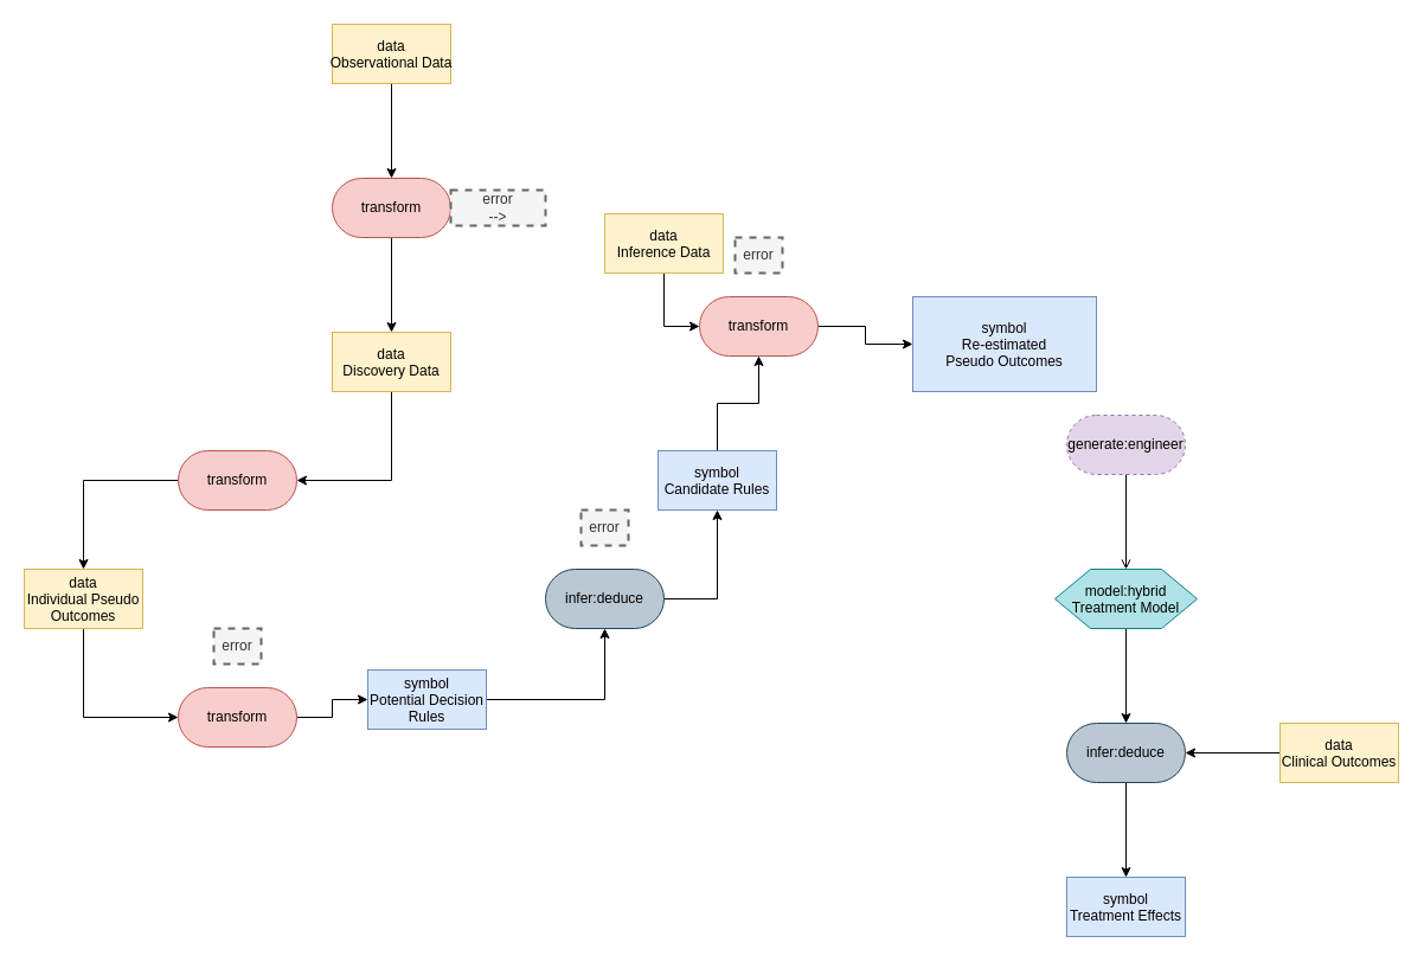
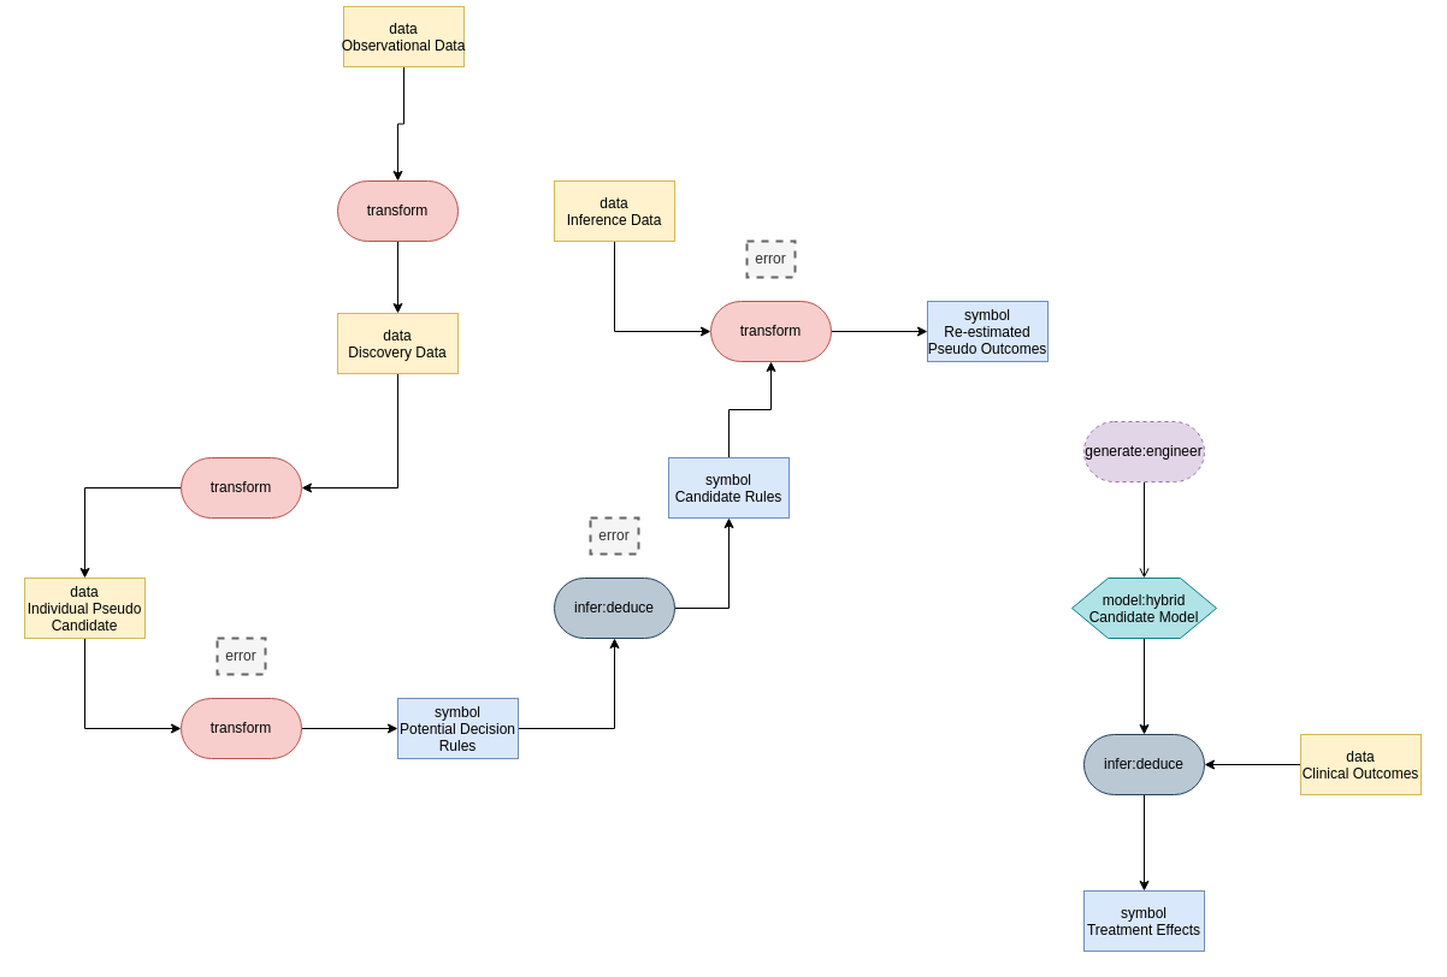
  <mxCell id="0" />
  <mxCell id="1" parent="0" />
  <mxCell id="2" style="edgeStyle=orthogonalEdgeStyle;rounded=0;orthogonalLoop=1;jettySize=auto;html=1;exitX=0.5;exitY=1;exitDx=0;exitDy=0;entryX=0.5;entryY=0;entryDx=0;entryDy=0;" edge="1" parent="1" source="3" target="5"><mxGeometry relative="1" as="geometry" /></mxCell>
- <mxCell id="3" value="data&#10;Observational Data" style="rectangle;fillColor=#fff2cc;strokeColor=#d6b656;" name="data" vertex="1" parent="1"><mxGeometry x="280" y="20" width="100" height="50" as="geometry" /></mxCell>
+ <mxCell id="3" value="data&#10;Observational Data" style="rectangle;fillColor=#fff2cc;strokeColor=#d6b656;" name="data" vertex="1" parent="1"><mxGeometry x="285" y="5" width="100" height="50" as="geometry" /></mxCell>
  <mxCell id="4" style="edgeStyle=orthogonalEdgeStyle;rounded=0;orthogonalLoop=1;jettySize=auto;html=1;exitX=0.5;exitY=1;exitDx=0;exitDy=0;entryX=0.5;entryY=0;entryDx=0;entryDy=0;" edge="1" parent="1" source="5" target="7"><mxGeometry relative="1" as="geometry" /></mxCell>
  <mxCell id="5" value="transform" style="rounded=1;whiteSpace=wrap;html=1;arcSize=50;fillColor=#f8cecc;strokeColor=#b85450;" name="transform" vertex="1" parent="1"><mxGeometry x="280" y="150" width="100" height="50" as="geometry" /></mxCell>
  <mxCell id="6" style="edgeStyle=orthogonalEdgeStyle;rounded=0;orthogonalLoop=1;jettySize=auto;html=1;exitX=0.5;exitY=1;exitDx=0;exitDy=0;entryX=1;entryY=0.5;entryDx=0;entryDy=0;" edge="1" parent="1" source="7" target="9"><mxGeometry relative="1" as="geometry" /></mxCell>
- <mxCell id="7" value="data&#10;Discovery Data" style="rectangle;fillColor=#fff2cc;strokeColor=#d6b656;" name="data" vertex="1" parent="1"><mxGeometry x="280" y="280" width="100" height="50" as="geometry" /></mxCell>
+ <mxCell id="7" value="data&#10;Discovery Data" style="rectangle;fillColor=#fff2cc;strokeColor=#d6b656;" name="data" vertex="1" parent="1"><mxGeometry x="280" y="260" width="100" height="50" as="geometry" /></mxCell>
  <mxCell id="8" style="edgeStyle=orthogonalEdgeStyle;rounded=0;orthogonalLoop=1;jettySize=auto;html=1;exitX=0;exitY=0.5;exitDx=0;exitDy=0;entryX=0.5;entryY=0;entryDx=0;entryDy=0;" edge="1" parent="1" source="9" target="11"><mxGeometry relative="1" as="geometry" /></mxCell>
  <mxCell id="9" value="transform" style="rounded=1;whiteSpace=wrap;html=1;arcSize=50;fillColor=#f8cecc;strokeColor=#b85450;" name="transform" vertex="1" parent="1"><mxGeometry x="150" y="380" width="100" height="50" as="geometry" /></mxCell>
  <mxCell id="10" style="edgeStyle=orthogonalEdgeStyle;rounded=0;orthogonalLoop=1;jettySize=auto;html=1;exitX=0.5;exitY=1;exitDx=0;exitDy=0;entryX=0;entryY=0.5;entryDx=0;entryDy=0;" edge="1" parent="1" source="11" target="13"><mxGeometry relative="1" as="geometry" /></mxCell>
- <mxCell id="11" value="data&#10;Individual Pseudo&#10;Outcomes" style="rectangle;fillColor=#fff2cc;strokeColor=#d6b656;" name="data" vertex="1" parent="1"><mxGeometry x="20" y="480" width="100" height="50" as="geometry" /></mxCell>
+ <mxCell id="11" value="data&#10;Individual Pseudo&#10;Candidate" style="rectangle;fillColor=#fff2cc;strokeColor=#d6b656;" name="data" vertex="1" parent="1"><mxGeometry x="20" y="480" width="100" height="50" as="geometry" /></mxCell>
  <mxCell id="12" style="edgeStyle=orthogonalEdgeStyle;rounded=0;orthogonalLoop=1;jettySize=auto;html=1;exitX=1;exitY=0.5;exitDx=0;exitDy=0;entryX=0;entryY=0.5;entryDx=0;entryDy=0;" edge="1" parent="1" source="13" target="15"><mxGeometry relative="1" as="geometry" /></mxCell>
  <mxCell id="13" value="transform" style="rounded=1;whiteSpace=wrap;html=1;arcSize=50;fillColor=#f8cecc;strokeColor=#b85450;" name="transform" vertex="1" parent="1" tooltip="⚠️ Node not part of any valid pattern."><mxGeometry x="150" y="580" width="100" height="50" as="geometry" /></mxCell>
  <mxCell id="14" style="edgeStyle=orthogonalEdgeStyle;rounded=0;orthogonalLoop=1;jettySize=auto;html=1;exitX=1;exitY=0.5;exitDx=0;exitDy=0;entryX=0.5;entryY=1;entryDx=0;entryDy=0;" edge="1" parent="1" source="15" target="17"><mxGeometry relative="1" as="geometry" /></mxCell>
- <mxCell id="15" value="symbol&#10;Potential Decision&#10;Rules" style="rectangle;fillColor=#dae8fc;strokeColor=#6c8ebf;" name="symbol" vertex="1" parent="1" tooltip="⚠️ Node not part of any valid pattern."><mxGeometry x="310" y="565" width="100" height="50" as="geometry" /></mxCell>
+ <mxCell id="15" value="symbol&#10;Potential Decision&#10;Rules" style="rectangle;fillColor=#dae8fc;strokeColor=#6c8ebf;" name="symbol" vertex="1" parent="1" tooltip="⚠️ Node not part of any valid pattern."><mxGeometry x="330" y="580" width="100" height="50" as="geometry" /></mxCell>
  <mxCell id="16" style="edgeStyle=orthogonalEdgeStyle;rounded=0;orthogonalLoop=1;jettySize=auto;html=1;exitX=1;exitY=0.5;exitDx=0;exitDy=0;entryX=0.5;entryY=1;entryDx=0;entryDy=0;" edge="1" parent="1" source="17" target="19"><mxGeometry relative="1" as="geometry" /></mxCell>
  <mxCell id="17" value="infer:deduce" style="rounded=1;whiteSpace=wrap;html=1;arcSize=50;fillColor=#bac8d3;strokeColor=#23445d;" name="infer:deduce" vertex="1" parent="1" tooltip="⚠️ Node not part of any valid pattern."><mxGeometry x="460" y="480" width="100" height="50" as="geometry" /></mxCell>
  <mxCell id="18" style="edgeStyle=orthogonalEdgeStyle;rounded=0;orthogonalLoop=1;jettySize=auto;html=1;exitX=0.5;exitY=0;exitDx=0;exitDy=0;entryX=0.5;entryY=1;entryDx=0;entryDy=0;" edge="1" parent="1" source="19" target="24"><mxGeometry relative="1" as="geometry" /></mxCell>
  <mxCell id="19" value="symbol&#10;Candidate Rules" style="rectangle;fillColor=#dae8fc;strokeColor=#6c8ebf;" name="symbol" vertex="1" parent="1" tooltip="⚠️ Node not part of any valid pattern."><mxGeometry x="555" y="380" width="100" height="50" as="geometry" /></mxCell>
  <mxCell id="20" style="edgeStyle=orthogonalEdgeStyle;rounded=0;orthogonalLoop=1;jettySize=auto;html=1;exitX=0.5;exitY=1;exitDx=0;exitDy=0;entryX=0;entryY=0.5;entryDx=0;entryDy=0;" edge="1" parent="1" source="21" target="24"><mxGeometry relative="1" as="geometry" /></mxCell>
- <mxCell id="21" value="data&#10;Inference Data" style="rectangle;fillColor=#fff2cc;strokeColor=#d6b656;" name="data" vertex="1" parent="1" tooltip="⚠️ Node not part of any valid pattern."><mxGeometry x="510" y="180" width="100" height="50" as="geometry" /></mxCell>
- <mxCell id="22" value="&lt;div&gt;error&lt;/div&gt;&lt;div&gt;--&amp;gt;&lt;/div&gt;" style="text;html=1;align=center;verticalAlign=middle;whiteSpace=wrap;rounded=0;dashed=1;fillColor=#f5f5f5;fontColor=#333333;strokeColor=#666666;strokeWidth=2;" name="text" vertex="1" parent="1"><mxGeometry x="380" y="160" width="80" height="30" as="geometry" /></mxCell>
+ <mxCell id="21" value="data&#10;Inference Data" style="rectangle;fillColor=#fff2cc;strokeColor=#d6b656;" name="data" vertex="1" parent="1" tooltip="⚠️ Node not part of any valid pattern."><mxGeometry x="460" y="150" width="100" height="50" as="geometry" /></mxCell>
  <mxCell id="23" style="edgeStyle=orthogonalEdgeStyle;rounded=0;orthogonalLoop=1;jettySize=auto;html=1;exitX=1;exitY=0.5;exitDx=0;exitDy=0;entryX=0;entryY=0.5;entryDx=0;entryDy=0;" edge="1" parent="1" source="24" target="25"><mxGeometry relative="1" as="geometry" /></mxCell>
  <mxCell id="24" value="transform" style="rounded=1;whiteSpace=wrap;html=1;arcSize=50;fillColor=#f8cecc;strokeColor=#b85450;" name="transform" vertex="1" parent="1" tooltip="⚠️ Node not part of any valid pattern."><mxGeometry x="590" y="250" width="100" height="50" as="geometry" /></mxCell>
- <mxCell id="25" value="symbol&#10;Re-estimated&#10;Pseudo Outcomes" style="rectangle;fillColor=#dae8fc;strokeColor=#6c8ebf;" name="symbol" vertex="1" parent="1" tooltip="⚠️ Node not part of any valid pattern."><mxGeometry x="770" y="250" width="155" height="80" as="geometry" /></mxCell>
+ <mxCell id="25" value="symbol&#10;Re-estimated&#10;Pseudo Outcomes" style="rectangle;fillColor=#dae8fc;strokeColor=#6c8ebf;" name="symbol" vertex="1" parent="1" tooltip="⚠️ Node not part of any valid pattern."><mxGeometry x="770" y="250" width="100" height="50" as="geometry" /></mxCell>
  <mxCell id="26" style="edgeStyle=orthogonalEdgeStyle;rounded=0;orthogonalLoop=1;jettySize=auto;html=1;exitX=0.5;exitY=1;exitDx=0;exitDy=0;entryX=0.5;entryY=0;entryDx=0;entryDy=0;endArrow=open;" edge="1" parent="1" source="27" target="29"><mxGeometry relative="1" as="geometry" /></mxCell>
  <mxCell id="27" value="generate:engineer" style="rounded=1;whiteSpace=wrap;html=1;arcSize=50;fillColor=#e1d5e7;strokeColor=#9673a6;dashed=1;" name="generate:engineer" vertex="1" parent="1"><mxGeometry x="900" y="350" width="100" height="50" as="geometry" /></mxCell>
  <mxCell id="28" style="edgeStyle=orthogonalEdgeStyle;rounded=0;orthogonalLoop=1;jettySize=auto;html=1;exitX=0.5;exitY=1;exitDx=0;exitDy=0;entryX=0.5;entryY=0;entryDx=0;entryDy=0;" edge="1" parent="1" source="29" target="31"><mxGeometry relative="1" as="geometry" /></mxCell>
- <mxCell id="29" value="model:hybrid&#10;Treatment Model" style="shape=hexagon;perimeter=hexagonPerimeter2;fillColor=#b0e3e6;strokeColor=#0e8088;" name="model" vertex="1" parent="1"><mxGeometry x="890" y="480" width="120" height="50" as="geometry" /></mxCell>
+ <mxCell id="29" value="model:hybrid&#10;Candidate Model" style="shape=hexagon;perimeter=hexagonPerimeter2;fillColor=#b0e3e6;strokeColor=#0e8088;" name="model" vertex="1" parent="1"><mxGeometry x="890" y="480" width="120" height="50" as="geometry" /></mxCell>
  <mxCell id="30" style="edgeStyle=orthogonalEdgeStyle;rounded=0;orthogonalLoop=1;jettySize=auto;html=1;exitX=0.5;exitY=1;exitDx=0;exitDy=0;entryX=0.5;entryY=0;entryDx=0;entryDy=0;" edge="1" parent="1" source="31" target="34"><mxGeometry relative="1" as="geometry" /></mxCell>
  <mxCell id="31" value="infer:deduce" style="rounded=1;whiteSpace=wrap;html=1;arcSize=50;fillColor=#bac8d3;strokeColor=#23445d;" name="infer:deduce" vertex="1" parent="1"><mxGeometry x="900" y="610" width="100" height="50" as="geometry" /></mxCell>
  <mxCell id="32" style="edgeStyle=orthogonalEdgeStyle;rounded=0;orthogonalLoop=1;jettySize=auto;html=1;exitX=0;exitY=0.5;exitDx=0;exitDy=0;entryX=1;entryY=0.5;entryDx=0;entryDy=0;" edge="1" parent="1" source="33" target="31"><mxGeometry relative="1" as="geometry" /></mxCell>
  <mxCell id="33" value="data&#10;Clinical Outcomes" style="rectangle;fillColor=#fff2cc;strokeColor=#d6b656;" name="data" vertex="1" parent="1"><mxGeometry x="1080" y="610" width="100" height="50" as="geometry" /></mxCell>
  <mxCell id="34" value="symbol&#10;Treatment Effects" style="rectangle;fillColor=#dae8fc;strokeColor=#6c8ebf;" name="symbol" vertex="1" parent="1"><mxGeometry x="900" y="740" width="100" height="50" as="geometry" /></mxCell>
  <mxCell id="35" value="error" style="text;html=1;align=center;verticalAlign=middle;whiteSpace=wrap;rounded=0;dashed=1;fillColor=#f5f5f5;fontColor=#333333;strokeColor=#666666;strokeWidth=2;" name="text" vertex="1" parent="1"><mxGeometry x="180" y="530" width="40" height="30" as="geometry" /></mxCell>
  <mxCell id="36" value="error" style="text;html=1;align=center;verticalAlign=middle;whiteSpace=wrap;rounded=0;dashed=1;fillColor=#f5f5f5;fontColor=#333333;strokeColor=#666666;strokeWidth=2;" name="text" vertex="1" parent="1"><mxGeometry x="490" y="430" width="40" height="30" as="geometry" /></mxCell>
  <mxCell id="37" value="error" style="text;html=1;align=center;verticalAlign=middle;whiteSpace=wrap;rounded=0;dashed=1;fillColor=#f5f5f5;fontColor=#333333;strokeColor=#666666;strokeWidth=2;" name="text" vertex="1" parent="1"><mxGeometry x="620" y="200" width="40" height="30" as="geometry" /></mxCell>
